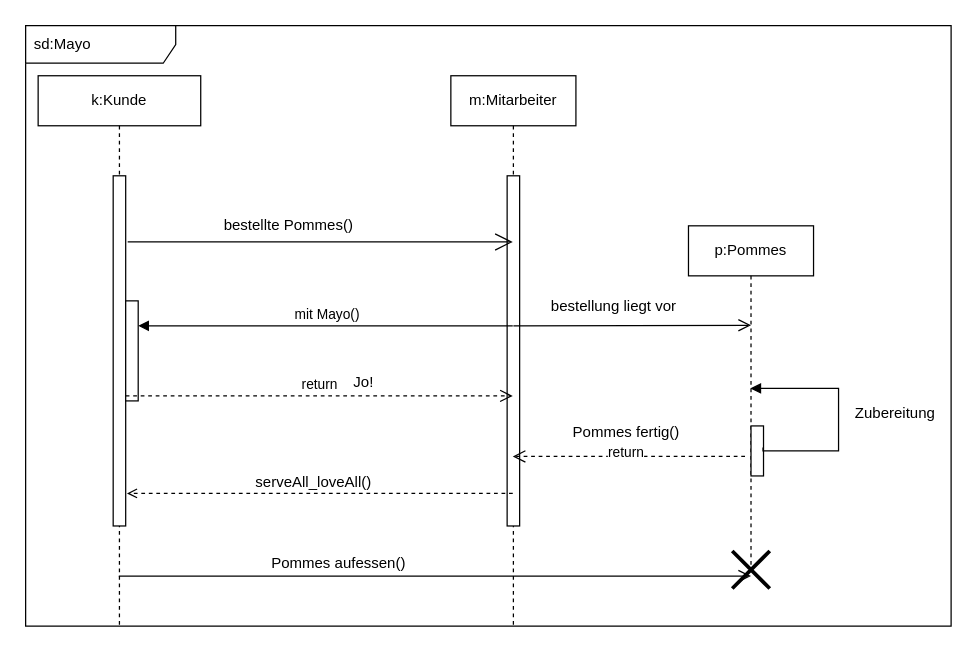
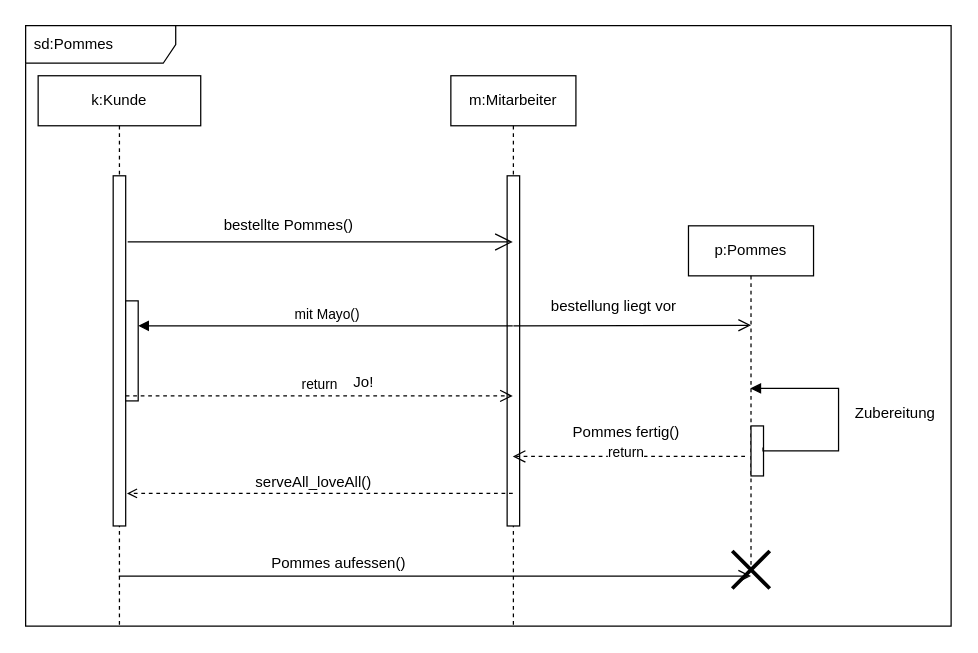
  <mxCell id="0" />
  <mxCell id="1" parent="0" />
  <mxCell id="2" value="p:Pommes" style="shape=umlLifeline;perimeter=lifelinePerimeter;whiteSpace=wrap;html=1;container=1;collapsible=0;recursiveResize=0;outlineConnect=0;" vertex="1" parent="1"><mxGeometry x="550" y="180" width="100" height="280" as="geometry" /></mxCell>
  <mxCell id="3" style="edgeStyle=none;html=1;" edge="1" parent="2" source="4" target="2"><mxGeometry relative="1" as="geometry" /></mxCell>
  <mxCell id="4" value="" style="html=1;points=[];perimeter=orthogonalPerimeter;" vertex="1" parent="2"><mxGeometry x="50" y="160" width="10" height="40" as="geometry" /></mxCell>
  <mxCell id="5" value="&lt;br&gt;" style="edgeStyle=orthogonalEdgeStyle;html=1;align=left;spacingLeft=2;endArrow=block;rounded=0;exitX=0.96;exitY=0.43;exitDx=0;exitDy=0;exitPerimeter=0;" edge="1" target="2" parent="2" source="4"><mxGeometry x="-0.077" y="-43" relative="1" as="geometry"><mxPoint x="120" y="130" as="sourcePoint" /><Array as="points"><mxPoint x="60" y="180" /><mxPoint x="120" y="180" /><mxPoint x="120" y="130" /></Array><mxPoint as="offset" /></mxGeometry></mxCell>
  <mxCell id="6" value="" style="shape=umlDestroy;whiteSpace=wrap;html=1;strokeWidth=3;" vertex="1" parent="2"><mxGeometry x="35" y="260" width="30" height="30" as="geometry" /></mxCell>
  <mxCell id="7" value="m:Mitarbeiter" style="shape=umlLifeline;perimeter=lifelinePerimeter;whiteSpace=wrap;html=1;container=1;collapsible=0;recursiveResize=0;outlineConnect=0;" vertex="1" parent="1"><mxGeometry x="360" y="60" width="100" height="440" as="geometry" /></mxCell>
  <mxCell id="8" value="" style="html=1;points=[];perimeter=orthogonalPerimeter;" vertex="1" parent="7"><mxGeometry x="45" y="80" width="10" height="280" as="geometry" /></mxCell>
  <mxCell id="9" value="" style="endArrow=open;startArrow=none;endFill=0;startFill=0;endSize=8;html=1;verticalAlign=bottom;labelBackgroundColor=none;strokeWidth=1;" edge="1" parent="7" source="8" target="7"><mxGeometry width="160" relative="1" as="geometry"><mxPoint x="-265" y="140" as="sourcePoint" /><mxPoint x="-105" y="140" as="targetPoint" /></mxGeometry></mxCell>
  <mxCell id="10" value="k:Kunde" style="shape=umlLifeline;perimeter=lifelinePerimeter;whiteSpace=wrap;html=1;container=1;collapsible=0;recursiveResize=0;outlineConnect=0;" vertex="1" parent="1"><mxGeometry x="30" y="60" width="130" height="440" as="geometry" /></mxCell>
  <mxCell id="11" value="" style="html=1;points=[];perimeter=orthogonalPerimeter;" vertex="1" parent="10"><mxGeometry x="60" y="80" width="10" height="280" as="geometry" /></mxCell>
  <mxCell id="12" value="" style="html=1;points=[];perimeter=orthogonalPerimeter;" vertex="1" parent="10"><mxGeometry x="70" y="180" width="10" height="80" as="geometry" /></mxCell>
  <mxCell id="13" value="bestellte Pommes()" style="text;html=1;align=center;verticalAlign=middle;resizable=0;points=[];autosize=1;strokeColor=none;fillColor=none;" vertex="1" parent="1"><mxGeometry x="165" y="165" width="130" height="30" as="geometry" /></mxCell>
  <mxCell id="14" value="dispatch" style="html=1;verticalAlign=bottom;endArrow=block;" edge="1" parent="1" source="7"><mxGeometry relative="1" as="geometry"><mxPoint x="210" y="260" as="sourcePoint" /><mxPoint x="110" y="260" as="targetPoint" /></mxGeometry></mxCell>
  <mxCell id="15" value="mit Mayo()" style="edgeLabel;html=1;align=center;verticalAlign=middle;resizable=0;points=[];" vertex="1" connectable="0" parent="14"><mxGeometry x="0.101" y="1" relative="1" as="geometry"><mxPoint x="16" y="-11" as="offset" /></mxGeometry></mxCell>
  <mxCell id="16" value="return" style="html=1;verticalAlign=bottom;endArrow=open;dashed=1;endSize=8;exitX=0;exitY=0.95;" edge="1" source="12" parent="1" target="7"><mxGeometry relative="1" as="geometry"><mxPoint x="210" y="336" as="targetPoint" /></mxGeometry></mxCell>
  <mxCell id="17" value="Jo!" style="text;html=1;align=center;verticalAlign=middle;resizable=0;points=[];autosize=1;strokeColor=none;fillColor=none;" vertex="1" parent="1"><mxGeometry x="270" y="290" width="40" height="30" as="geometry" /></mxCell>
  <mxCell id="18" value="" style="endArrow=open;startArrow=none;endFill=0;startFill=0;endSize=8;html=1;verticalAlign=bottom;labelBackgroundColor=none;strokeWidth=1;" edge="1" parent="1"><mxGeometry width="160" relative="1" as="geometry"><mxPoint x="410" y="260" as="sourcePoint" /><mxPoint x="600" y="259.5" as="targetPoint" /></mxGeometry></mxCell>
  <mxCell id="19" value="bestellung liegt vor" style="text;html=1;align=center;verticalAlign=middle;resizable=0;points=[];autosize=1;strokeColor=none;fillColor=none;" vertex="1" parent="1"><mxGeometry x="430" y="230" width="120" height="30" as="geometry" /></mxCell>
  <mxCell id="20" value="return" style="html=1;verticalAlign=bottom;endArrow=open;dashed=1;endSize=8;exitX=-0.48;exitY=0.61;exitDx=0;exitDy=0;exitPerimeter=0;" edge="1" parent="1" source="4" target="7"><mxGeometry x="0.025" y="6" relative="1" as="geometry"><mxPoint x="570" y="309" as="sourcePoint" /><mxPoint x="490" y="309" as="targetPoint" /><mxPoint as="offset" /></mxGeometry></mxCell>
  <mxCell id="21" value="Pommes fertig()" style="text;html=1;align=center;verticalAlign=middle;resizable=0;points=[];autosize=1;strokeColor=none;fillColor=none;" vertex="1" parent="1"><mxGeometry x="445" y="330" width="110" height="30" as="geometry" /></mxCell>
  <mxCell id="22" value="Zubereitung" style="text;html=1;align=center;verticalAlign=middle;resizable=0;points=[];autosize=1;strokeColor=none;fillColor=none;" vertex="1" parent="1"><mxGeometry x="670" y="315" width="90" height="30" as="geometry" /></mxCell>
  <mxCell id="23" value="Pommes aufessen()" style="text;html=1;align=center;verticalAlign=middle;resizable=0;points=[];autosize=1;strokeColor=none;fillColor=none;" vertex="1" parent="1"><mxGeometry x="205" y="435" width="130" height="30" as="geometry" /></mxCell>
  <mxCell id="24" value="serveAll_loveAll()" style="text;html=1;align=center;verticalAlign=middle;resizable=0;points=[];autosize=1;strokeColor=none;fillColor=none;" vertex="1" parent="1"><mxGeometry x="190" y="370" width="120" height="30" as="geometry" /></mxCell>
  <mxCell id="25" value="" style="html=1;verticalAlign=bottom;labelBackgroundColor=none;endArrow=open;endFill=0;dashed=1;entryX=1.1;entryY=0.907;entryDx=0;entryDy=0;entryPerimeter=0;" edge="1" parent="1" source="7" target="11"><mxGeometry width="160" relative="1" as="geometry"><mxPoint x="450" y="430" as="sourcePoint" /><mxPoint x="610" y="430" as="targetPoint" /></mxGeometry></mxCell>
  <mxCell id="26" value="" style="endArrow=open;startArrow=none;endFill=0;startFill=0;endSize=8;html=1;verticalAlign=bottom;labelBackgroundColor=none;strokeWidth=1;" edge="1" parent="1" source="10"><mxGeometry width="160" relative="1" as="geometry"><mxPoint x="440" y="460" as="sourcePoint" /><mxPoint x="600" y="460" as="targetPoint" /></mxGeometry></mxCell>
  <mxCell id="27" value="" style="endArrow=open;endFill=1;endSize=12;html=1;exitX=1.16;exitY=0.189;exitDx=0;exitDy=0;exitPerimeter=0;" edge="1" parent="1" source="11" target="7"><mxGeometry width="160" relative="1" as="geometry"><mxPoint x="190" y="195" as="sourcePoint" /><mxPoint x="350" y="195" as="targetPoint" /></mxGeometry></mxCell>
- <mxCell id="28" value="sd:Mayo" style="shape=umlFrame;whiteSpace=wrap;html=1;width=120;height=30;boundedLbl=1;verticalAlign=middle;align=left;spacingLeft=5;" vertex="1" parent="1"><mxGeometry x="20" y="20" width="740" height="480" as="geometry" /></mxCell>
+ <mxCell id="28" value="sd:Pommes" style="shape=umlFrame;whiteSpace=wrap;html=1;width=120;height=30;boundedLbl=1;verticalAlign=middle;align=left;spacingLeft=5;" vertex="1" parent="1"><mxGeometry x="20" y="20" width="740" height="480" as="geometry" /></mxCell>
